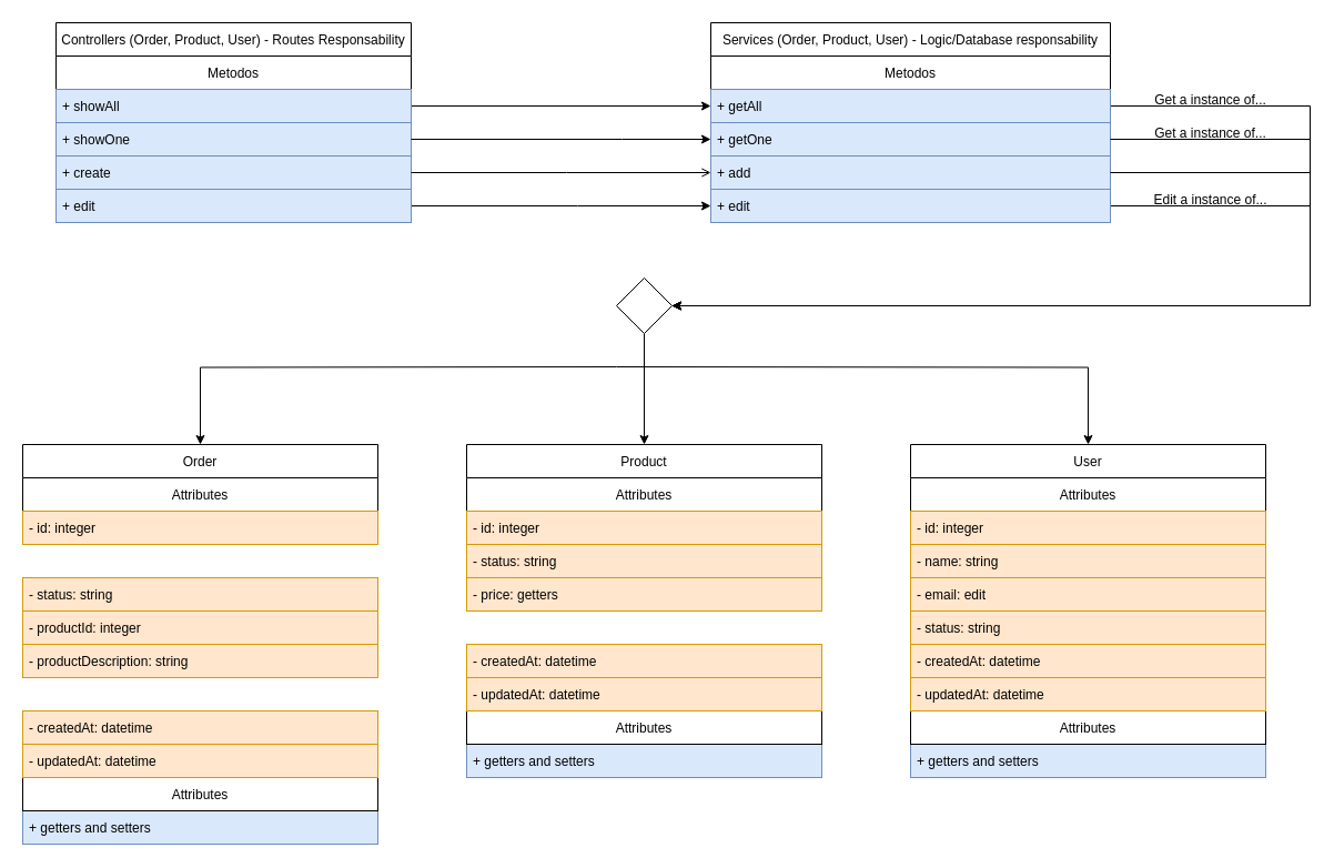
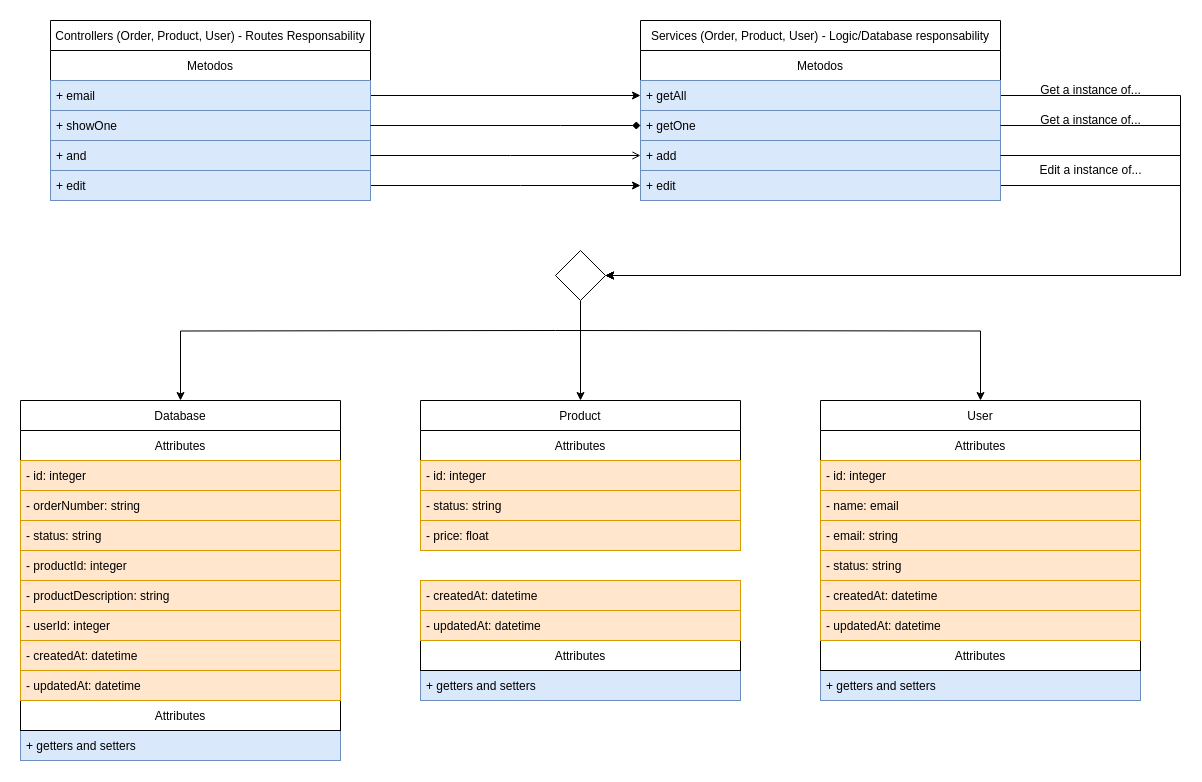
  <mxCell id="0" />
  <mxCell id="1" parent="0" />
  <mxCell id="2" style="edgeStyle=orthogonalEdgeStyle;rounded=0;orthogonalLoop=1;jettySize=auto;html=1;exitX=1;exitY=0.5;exitDx=0;exitDy=0;entryX=0;entryY=0.5;entryDx=0;entryDy=0;" edge="1" parent="1" source="3" target="11"><mxGeometry relative="1" as="geometry" /></mxCell>
  <mxCell id="3" value="Controllers (Order, Product, User) - Routes Responsability" style="swimlane;fontStyle=0;childLayout=stackLayout;horizontal=1;startSize=30;horizontalStack=0;resizeParent=1;resizeParentMax=0;resizeLast=0;collapsible=1;marginBottom=0;" vertex="1" parent="1"><mxGeometry x="50" y="20" width="320" height="150" as="geometry" /></mxCell>
  <mxCell id="4" value="Metodos" style="text;strokeColor=none;fillColor=none;align=center;verticalAlign=middle;spacingLeft=4;spacingRight=4;overflow=hidden;points=[[0,0.5],[1,0.5]];portConstraint=eastwest;rotatable=0;" vertex="1" parent="3"><mxGeometry y="30" width="320" height="30" as="geometry" /></mxCell>
- <mxCell id="5" value="+ showAll" style="text;strokeColor=#6c8ebf;fillColor=#dae8fc;align=left;verticalAlign=middle;spacingLeft=4;spacingRight=4;overflow=hidden;points=[[0,0.5],[1,0.5]];portConstraint=eastwest;rotatable=0;shadow=0;perimeterSpacing=3;" vertex="1" parent="3"><mxGeometry y="60" width="320" height="30" as="geometry" /></mxCell>
+ <mxCell id="5" value="+ email" style="text;strokeColor=#6c8ebf;fillColor=#dae8fc;align=left;verticalAlign=middle;spacingLeft=4;spacingRight=4;overflow=hidden;points=[[0,0.5],[1,0.5]];portConstraint=eastwest;rotatable=0;shadow=0;perimeterSpacing=3;" vertex="1" parent="3"><mxGeometry y="60" width="320" height="30" as="geometry" /></mxCell>
  <mxCell id="6" value="+ showOne" style="text;strokeColor=#6c8ebf;fillColor=#dae8fc;align=left;verticalAlign=middle;spacingLeft=4;spacingRight=4;overflow=hidden;points=[[0,0.5],[1,0.5]];portConstraint=eastwest;rotatable=0;" vertex="1" parent="3"><mxGeometry y="90" width="320" height="30" as="geometry" /></mxCell>
- <mxCell id="7" value="+ create" style="text;strokeColor=#6c8ebf;fillColor=#dae8fc;align=left;verticalAlign=middle;spacingLeft=4;spacingRight=4;overflow=hidden;points=[[0,0.5],[1,0.5]];portConstraint=eastwest;rotatable=0;" vertex="1" parent="3"><mxGeometry y="120" width="320" height="30" as="geometry" /></mxCell>
+ <mxCell id="7" value="+ and" style="text;strokeColor=#6c8ebf;fillColor=#dae8fc;align=left;verticalAlign=middle;spacingLeft=4;spacingRight=4;overflow=hidden;points=[[0,0.5],[1,0.5]];portConstraint=eastwest;rotatable=0;" vertex="1" parent="3"><mxGeometry y="120" width="320" height="30" as="geometry" /></mxCell>
  <mxCell id="8" style="edgeStyle=orthogonalEdgeStyle;rounded=0;orthogonalLoop=1;jettySize=auto;html=1;exitX=1;exitY=0.5;exitDx=0;exitDy=0;entryX=0;entryY=0.5;entryDx=0;entryDy=0;" edge="1" parent="1" source="9" target="17"><mxGeometry relative="1" as="geometry"><Array as="points"><mxPoint x="520" y="185" /><mxPoint x="520" y="185" /></Array></mxGeometry></mxCell>
  <mxCell id="9" value="+ edit" style="text;strokeColor=#6c8ebf;fillColor=#dae8fc;align=left;verticalAlign=middle;spacingLeft=4;spacingRight=4;overflow=hidden;points=[[0,0.5],[1,0.5]];portConstraint=eastwest;rotatable=0;" vertex="1" parent="1"><mxGeometry x="50" y="170" width="320" height="30" as="geometry" /></mxCell>
  <mxCell id="10" style="edgeStyle=orthogonalEdgeStyle;rounded=0;orthogonalLoop=1;jettySize=auto;html=1;exitX=1;exitY=0.5;exitDx=0;exitDy=0;entryX=1;entryY=0.5;entryDx=0;entryDy=0;" edge="1" parent="1" source="11" target="54"><mxGeometry relative="1" as="geometry"><Array as="points"><mxPoint x="1180" y="95" /><mxPoint x="1180" y="275" /></Array></mxGeometry></mxCell>
  <mxCell id="11" value="Services (Order, Product, User) - Logic/Database responsability" style="swimlane;fontStyle=0;childLayout=stackLayout;horizontal=1;startSize=30;horizontalStack=0;resizeParent=1;resizeParentMax=0;resizeLast=0;collapsible=1;marginBottom=0;" vertex="1" parent="1"><mxGeometry x="640" y="20" width="360" height="150" as="geometry" /></mxCell>
  <mxCell id="12" value="Metodos" style="text;strokeColor=none;fillColor=none;align=center;verticalAlign=middle;spacingLeft=4;spacingRight=4;overflow=hidden;points=[[0,0.5],[1,0.5]];portConstraint=eastwest;rotatable=0;" vertex="1" parent="11"><mxGeometry y="30" width="360" height="30" as="geometry" /></mxCell>
  <mxCell id="13" value="+ getAll" style="text;strokeColor=#6c8ebf;fillColor=#dae8fc;align=left;verticalAlign=middle;spacingLeft=4;spacingRight=4;overflow=hidden;points=[[0,0.5],[1,0.5]];portConstraint=eastwest;rotatable=0;shadow=0;perimeterSpacing=3;" vertex="1" parent="11"><mxGeometry y="60" width="360" height="30" as="geometry" /></mxCell>
  <mxCell id="14" value="+ getOne" style="text;strokeColor=#6c8ebf;fillColor=#dae8fc;align=left;verticalAlign=middle;spacingLeft=4;spacingRight=4;overflow=hidden;points=[[0,0.5],[1,0.5]];portConstraint=eastwest;rotatable=0;" vertex="1" parent="11"><mxGeometry y="90" width="360" height="30" as="geometry" /></mxCell>
  <mxCell id="15" value="+ add" style="text;strokeColor=#6c8ebf;fillColor=#dae8fc;align=left;verticalAlign=middle;spacingLeft=4;spacingRight=4;overflow=hidden;points=[[0,0.5],[1,0.5]];portConstraint=eastwest;rotatable=0;" vertex="1" parent="11"><mxGeometry y="120" width="360" height="30" as="geometry" /></mxCell>
  <mxCell id="16" style="edgeStyle=orthogonalEdgeStyle;rounded=0;orthogonalLoop=1;jettySize=auto;html=1;exitX=1;exitY=0.5;exitDx=0;exitDy=0;entryX=1;entryY=0.5;entryDx=0;entryDy=0;" edge="1" parent="1" source="17" target="54"><mxGeometry relative="1" as="geometry"><Array as="points"><mxPoint x="1180" y="185" /><mxPoint x="1180" y="275" /></Array></mxGeometry></mxCell>
  <mxCell id="17" value="+ edit" style="text;strokeColor=#6c8ebf;fillColor=#dae8fc;align=left;verticalAlign=middle;spacingLeft=4;spacingRight=4;overflow=hidden;points=[[0,0.5],[1,0.5]];portConstraint=eastwest;rotatable=0;" vertex="1" parent="1"><mxGeometry x="640" y="170" width="360" height="30" as="geometry" /></mxCell>
- <mxCell id="18" style="edgeStyle=orthogonalEdgeStyle;rounded=0;orthogonalLoop=1;jettySize=auto;html=1;exitX=1;exitY=0.5;exitDx=0;exitDy=0;entryX=0;entryY=0.5;entryDx=0;entryDy=0;" edge="1" parent="1" source="6" target="14"><mxGeometry relative="1" as="geometry"><Array as="points"><mxPoint x="560" y="125" /><mxPoint x="560" y="125" /></Array></mxGeometry></mxCell>
+ <mxCell id="18" style="edgeStyle=orthogonalEdgeStyle;rounded=0;orthogonalLoop=1;jettySize=auto;html=1;exitX=1;exitY=0.5;exitDx=0;exitDy=0;entryX=0;entryY=0.5;entryDx=0;entryDy=0;endArrow=diamond;" edge="1" parent="1" source="6" target="14"><mxGeometry relative="1" as="geometry"><Array as="points"><mxPoint x="560" y="125" /><mxPoint x="560" y="125" /></Array></mxGeometry></mxCell>
  <mxCell id="19" style="edgeStyle=orthogonalEdgeStyle;rounded=0;orthogonalLoop=1;jettySize=auto;html=1;exitX=1;exitY=0.5;exitDx=0;exitDy=0;entryX=0;entryY=0.5;entryDx=0;entryDy=0;endArrow=open;" edge="1" parent="1" source="7" target="15"><mxGeometry relative="1" as="geometry"><Array as="points"><mxPoint x="510" y="155" /><mxPoint x="510" y="155" /></Array></mxGeometry></mxCell>
- <mxCell id="20" value="Order" style="swimlane;fontStyle=0;childLayout=stackLayout;horizontal=1;startSize=30;horizontalStack=0;resizeParent=1;resizeParentMax=0;resizeLast=0;collapsible=1;marginBottom=0;" vertex="1" parent="1"><mxGeometry x="20" y="400" width="320" height="60" as="geometry" /></mxCell>
+ <mxCell id="20" value="Database" style="swimlane;fontStyle=0;childLayout=stackLayout;horizontal=1;startSize=30;horizontalStack=0;resizeParent=1;resizeParentMax=0;resizeLast=0;collapsible=1;marginBottom=0;" vertex="1" parent="1"><mxGeometry x="20" y="400" width="320" height="60" as="geometry" /></mxCell>
  <mxCell id="21" value="Attributes" style="text;strokeColor=none;fillColor=none;align=center;verticalAlign=middle;spacingLeft=4;spacingRight=4;overflow=hidden;points=[[0,0.5],[1,0.5]];portConstraint=eastwest;rotatable=0;" vertex="1" parent="20"><mxGeometry y="30" width="320" height="30" as="geometry" /></mxCell>
  <mxCell id="22" value="+ getters and setters" style="text;strokeColor=#6c8ebf;fillColor=#dae8fc;align=left;verticalAlign=middle;spacingLeft=4;spacingRight=4;overflow=hidden;points=[[0,0.5],[1,0.5]];portConstraint=eastwest;rotatable=0;shadow=0;perimeterSpacing=3;" vertex="1" parent="1"><mxGeometry x="20" y="730" width="320" height="30" as="geometry" /></mxCell>
  <mxCell id="23" value="- productId: integer" style="text;strokeColor=#d79b00;fillColor=#ffe6cc;align=left;verticalAlign=middle;spacingLeft=4;spacingRight=4;overflow=hidden;points=[[0,0.5],[1,0.5]];portConstraint=eastwest;rotatable=0;" vertex="1" parent="1"><mxGeometry x="20" y="550" width="320" height="30" as="geometry" /></mxCell>
  <mxCell id="24" value="- id: integer" style="text;strokeColor=#d79b00;fillColor=#ffe6cc;align=left;verticalAlign=middle;spacingLeft=4;spacingRight=4;overflow=hidden;points=[[0,0.5],[1,0.5]];portConstraint=eastwest;rotatable=0;shadow=0;perimeterSpacing=3;" vertex="1" parent="1"><mxGeometry x="20" y="460" width="320" height="30" as="geometry" /></mxCell>
  <mxCell id="25" value="- status: string" style="text;strokeColor=#d79b00;fillColor=#ffe6cc;align=left;verticalAlign=middle;spacingLeft=4;spacingRight=4;overflow=hidden;points=[[0,0.5],[1,0.5]];portConstraint=eastwest;rotatable=0;" vertex="1" parent="1"><mxGeometry x="20" y="520" width="320" height="30" as="geometry" /></mxCell>
+ <mxCell id="26" value="- orderNumber: string" style="text;strokeColor=#d79b00;fillColor=#ffe6cc;align=left;verticalAlign=middle;spacingLeft=4;spacingRight=4;overflow=hidden;points=[[0,0.5],[1,0.5]];portConstraint=eastwest;rotatable=0;" vertex="1" parent="1"><mxGeometry x="20" y="490" width="320" height="30" as="geometry" /></mxCell>
  <mxCell id="27" value="Attributes" style="text;align=center;verticalAlign=middle;spacingLeft=4;spacingRight=4;overflow=hidden;points=[[0,0.5],[1,0.5]];portConstraint=eastwest;rotatable=0;perimeterSpacing=2;strokeColor=default;" vertex="1" parent="1"><mxGeometry x="20" y="700" width="320" height="30" as="geometry" /></mxCell>
  <mxCell id="28" value="- updatedAt: datetime" style="text;strokeColor=#d79b00;fillColor=#ffe6cc;align=left;verticalAlign=middle;spacingLeft=4;spacingRight=4;overflow=hidden;points=[[0,0.5],[1,0.5]];portConstraint=eastwest;rotatable=0;" vertex="1" parent="1"><mxGeometry x="20" y="670" width="320" height="30" as="geometry" /></mxCell>
  <mxCell id="29" value="- productDescription: string" style="text;strokeColor=#d79b00;fillColor=#ffe6cc;align=left;verticalAlign=middle;spacingLeft=4;spacingRight=4;overflow=hidden;points=[[0,0.5],[1,0.5]];portConstraint=eastwest;rotatable=0;shadow=0;perimeterSpacing=3;" vertex="1" parent="1"><mxGeometry x="20" y="580" width="320" height="30" as="geometry" /></mxCell>
  <mxCell id="30" value="- createdAt: datetime" style="text;strokeColor=#d79b00;fillColor=#ffe6cc;align=left;verticalAlign=middle;spacingLeft=4;spacingRight=4;overflow=hidden;points=[[0,0.5],[1,0.5]];portConstraint=eastwest;rotatable=0;" vertex="1" parent="1"><mxGeometry x="20" y="640" width="320" height="30" as="geometry" /></mxCell>
+ <mxCell id="31" value="- userId: integer" style="text;strokeColor=#d79b00;fillColor=#ffe6cc;align=left;verticalAlign=middle;spacingLeft=4;spacingRight=4;overflow=hidden;points=[[0,0.5],[1,0.5]];portConstraint=eastwest;rotatable=0;" vertex="1" parent="1"><mxGeometry x="20" y="610" width="320" height="30" as="geometry" /></mxCell>
  <mxCell id="32" value="Product" style="swimlane;fontStyle=0;childLayout=stackLayout;horizontal=1;startSize=30;horizontalStack=0;resizeParent=1;resizeParentMax=0;resizeLast=0;collapsible=1;marginBottom=0;" vertex="1" parent="1"><mxGeometry x="420" y="400" width="320" height="60" as="geometry" /></mxCell>
  <mxCell id="33" value="Attributes" style="text;strokeColor=none;fillColor=none;align=center;verticalAlign=middle;spacingLeft=4;spacingRight=4;overflow=hidden;points=[[0,0.5],[1,0.5]];portConstraint=eastwest;rotatable=0;" vertex="1" parent="32"><mxGeometry y="30" width="320" height="30" as="geometry" /></mxCell>
  <mxCell id="34" value="+ getters and setters" style="text;strokeColor=#6c8ebf;fillColor=#dae8fc;align=left;verticalAlign=middle;spacingLeft=4;spacingRight=4;overflow=hidden;points=[[0,0.5],[1,0.5]];portConstraint=eastwest;rotatable=0;shadow=0;perimeterSpacing=3;" vertex="1" parent="1"><mxGeometry x="420" y="670" width="320" height="30" as="geometry" /></mxCell>
  <mxCell id="35" value="- id: integer" style="text;strokeColor=#d79b00;fillColor=#ffe6cc;align=left;verticalAlign=middle;spacingLeft=4;spacingRight=4;overflow=hidden;points=[[0,0.5],[1,0.5]];portConstraint=eastwest;rotatable=0;shadow=0;perimeterSpacing=3;" vertex="1" parent="1"><mxGeometry x="420" y="460" width="320" height="30" as="geometry" /></mxCell>
  <mxCell id="36" value="- status: string" style="text;strokeColor=#d79b00;fillColor=#ffe6cc;align=left;verticalAlign=middle;spacingLeft=4;spacingRight=4;overflow=hidden;points=[[0,0.5],[1,0.5]];portConstraint=eastwest;rotatable=0;" vertex="1" parent="1"><mxGeometry x="420" y="490" width="320" height="30" as="geometry" /></mxCell>
  <mxCell id="37" value="Attributes" style="text;align=center;verticalAlign=middle;spacingLeft=4;spacingRight=4;overflow=hidden;points=[[0,0.5],[1,0.5]];portConstraint=eastwest;rotatable=0;perimeterSpacing=2;strokeColor=default;" vertex="1" parent="1"><mxGeometry x="420" y="640" width="320" height="30" as="geometry" /></mxCell>
  <mxCell id="38" value="- updatedAt: datetime" style="text;strokeColor=#d79b00;fillColor=#ffe6cc;align=left;verticalAlign=middle;spacingLeft=4;spacingRight=4;overflow=hidden;points=[[0,0.5],[1,0.5]];portConstraint=eastwest;rotatable=0;" vertex="1" parent="1"><mxGeometry x="420" y="610" width="320" height="30" as="geometry" /></mxCell>
  <mxCell id="39" value="- createdAt: datetime" style="text;strokeColor=#d79b00;fillColor=#ffe6cc;align=left;verticalAlign=middle;spacingLeft=4;spacingRight=4;overflow=hidden;points=[[0,0.5],[1,0.5]];portConstraint=eastwest;rotatable=0;" vertex="1" parent="1"><mxGeometry x="420" y="580" width="320" height="30" as="geometry" /></mxCell>
- <mxCell id="40" value="- price: getters" style="text;strokeColor=#d79b00;fillColor=#ffe6cc;align=left;verticalAlign=middle;spacingLeft=4;spacingRight=4;overflow=hidden;points=[[0,0.5],[1,0.5]];portConstraint=eastwest;rotatable=0;" vertex="1" parent="1"><mxGeometry x="420" y="520" width="320" height="30" as="geometry" /></mxCell>
+ <mxCell id="40" value="- price: float" style="text;strokeColor=#d79b00;fillColor=#ffe6cc;align=left;verticalAlign=middle;spacingLeft=4;spacingRight=4;overflow=hidden;points=[[0,0.5],[1,0.5]];portConstraint=eastwest;rotatable=0;" vertex="1" parent="1"><mxGeometry x="420" y="520" width="320" height="30" as="geometry" /></mxCell>
  <mxCell id="41" value="User" style="swimlane;fontStyle=0;childLayout=stackLayout;horizontal=1;startSize=30;horizontalStack=0;resizeParent=1;resizeParentMax=0;resizeLast=0;collapsible=1;marginBottom=0;" vertex="1" parent="1"><mxGeometry x="820" y="400" width="320" height="60" as="geometry" /></mxCell>
  <mxCell id="42" value="Attributes" style="text;strokeColor=none;fillColor=none;align=center;verticalAlign=middle;spacingLeft=4;spacingRight=4;overflow=hidden;points=[[0,0.5],[1,0.5]];portConstraint=eastwest;rotatable=0;" vertex="1" parent="41"><mxGeometry y="30" width="320" height="30" as="geometry" /></mxCell>
  <mxCell id="43" value="+ getters and setters" style="text;strokeColor=#6c8ebf;fillColor=#dae8fc;align=left;verticalAlign=middle;spacingLeft=4;spacingRight=4;overflow=hidden;points=[[0,0.5],[1,0.5]];portConstraint=eastwest;rotatable=0;shadow=0;perimeterSpacing=3;" vertex="1" parent="1"><mxGeometry x="820" y="670" width="320" height="30" as="geometry" /></mxCell>
  <mxCell id="44" value="- status: string" style="text;strokeColor=#d79b00;fillColor=#ffe6cc;align=left;verticalAlign=middle;spacingLeft=4;spacingRight=4;overflow=hidden;points=[[0,0.5],[1,0.5]];portConstraint=eastwest;rotatable=0;" vertex="1" parent="1"><mxGeometry x="820" y="550" width="320" height="30" as="geometry" /></mxCell>
  <mxCell id="45" value="- id: integer" style="text;strokeColor=#d79b00;fillColor=#ffe6cc;align=left;verticalAlign=middle;spacingLeft=4;spacingRight=4;overflow=hidden;points=[[0,0.5],[1,0.5]];portConstraint=eastwest;rotatable=0;shadow=0;perimeterSpacing=3;" vertex="1" parent="1"><mxGeometry x="820" y="460" width="320" height="30" as="geometry" /></mxCell>
- <mxCell id="46" value="- name: string" style="text;strokeColor=#d79b00;fillColor=#ffe6cc;align=left;verticalAlign=middle;spacingLeft=4;spacingRight=4;overflow=hidden;points=[[0,0.5],[1,0.5]];portConstraint=eastwest;rotatable=0;" vertex="1" parent="1"><mxGeometry x="820" y="490" width="320" height="30" as="geometry" /></mxCell>
+ <mxCell id="46" value="- name: email" style="text;strokeColor=#d79b00;fillColor=#ffe6cc;align=left;verticalAlign=middle;spacingLeft=4;spacingRight=4;overflow=hidden;points=[[0,0.5],[1,0.5]];portConstraint=eastwest;rotatable=0;" vertex="1" parent="1"><mxGeometry x="820" y="490" width="320" height="30" as="geometry" /></mxCell>
  <mxCell id="47" value="Attributes" style="text;align=center;verticalAlign=middle;spacingLeft=4;spacingRight=4;overflow=hidden;points=[[0,0.5],[1,0.5]];portConstraint=eastwest;rotatable=0;perimeterSpacing=2;strokeColor=default;" vertex="1" parent="1"><mxGeometry x="820" y="640" width="320" height="30" as="geometry" /></mxCell>
  <mxCell id="48" value="- updatedAt: datetime" style="text;strokeColor=#d79b00;fillColor=#ffe6cc;align=left;verticalAlign=middle;spacingLeft=4;spacingRight=4;overflow=hidden;points=[[0,0.5],[1,0.5]];portConstraint=eastwest;rotatable=0;" vertex="1" parent="1"><mxGeometry x="820" y="610" width="320" height="30" as="geometry" /></mxCell>
  <mxCell id="49" value="- createdAt: datetime" style="text;strokeColor=#d79b00;fillColor=#ffe6cc;align=left;verticalAlign=middle;spacingLeft=4;spacingRight=4;overflow=hidden;points=[[0,0.5],[1,0.5]];portConstraint=eastwest;rotatable=0;" vertex="1" parent="1"><mxGeometry x="820" y="580" width="320" height="30" as="geometry" /></mxCell>
- <mxCell id="50" value="- email: edit" style="text;strokeColor=#d79b00;fillColor=#ffe6cc;align=left;verticalAlign=middle;spacingLeft=4;spacingRight=4;overflow=hidden;points=[[0,0.5],[1,0.5]];portConstraint=eastwest;rotatable=0;" vertex="1" parent="1"><mxGeometry x="820" y="520" width="320" height="30" as="geometry" /></mxCell>
+ <mxCell id="50" value="- email: string" style="text;strokeColor=#d79b00;fillColor=#ffe6cc;align=left;verticalAlign=middle;spacingLeft=4;spacingRight=4;overflow=hidden;points=[[0,0.5],[1,0.5]];portConstraint=eastwest;rotatable=0;" vertex="1" parent="1"><mxGeometry x="820" y="520" width="320" height="30" as="geometry" /></mxCell>
  <mxCell id="51" style="edgeStyle=orthogonalEdgeStyle;rounded=0;orthogonalLoop=1;jettySize=auto;html=1;exitX=0.5;exitY=1;exitDx=0;exitDy=0;" edge="1" parent="1" target="20"><mxGeometry relative="1" as="geometry"><mxPoint x="555" y="330" as="sourcePoint" /></mxGeometry></mxCell>
  <mxCell id="52" style="edgeStyle=orthogonalEdgeStyle;rounded=0;orthogonalLoop=1;jettySize=auto;html=1;entryX=0.5;entryY=0;entryDx=0;entryDy=0;exitX=0.5;exitY=1;exitDx=0;exitDy=0;" edge="1" parent="1" source="54" target="32"><mxGeometry relative="1" as="geometry"><mxPoint x="580" y="330" as="sourcePoint" /></mxGeometry></mxCell>
  <mxCell id="53" style="edgeStyle=orthogonalEdgeStyle;rounded=0;orthogonalLoop=1;jettySize=auto;html=1;exitX=0.5;exitY=1;exitDx=0;exitDy=0;" edge="1" parent="1" target="41"><mxGeometry relative="1" as="geometry"><mxPoint x="555" y="330" as="sourcePoint" /></mxGeometry></mxCell>
  <mxCell id="54" value="" style="rhombus;whiteSpace=wrap;html=1;shadow=0;strokeColor=default;" vertex="1" parent="1"><mxGeometry x="555" y="250" width="50" height="50" as="geometry" /></mxCell>
  <mxCell id="55" style="edgeStyle=orthogonalEdgeStyle;rounded=0;orthogonalLoop=1;jettySize=auto;html=1;exitX=1;exitY=0.5;exitDx=0;exitDy=0;entryX=1;entryY=0.5;entryDx=0;entryDy=0;" edge="1" parent="1" source="14" target="54"><mxGeometry relative="1" as="geometry"><Array as="points"><mxPoint x="1180" y="125" /><mxPoint x="1180" y="275" /></Array></mxGeometry></mxCell>
  <mxCell id="56" style="edgeStyle=orthogonalEdgeStyle;rounded=0;orthogonalLoop=1;jettySize=auto;html=1;exitX=1;exitY=0.5;exitDx=0;exitDy=0;entryX=1;entryY=0.5;entryDx=0;entryDy=0;" edge="1" parent="1" source="15" target="54"><mxGeometry relative="1" as="geometry"><Array as="points"><mxPoint x="1180" y="155" /><mxPoint x="1180" y="275" /></Array></mxGeometry></mxCell>
  <mxCell id="57" value="Get a instance of..." style="text;html=1;align=center;verticalAlign=middle;resizable=0;points=[];autosize=1;strokeColor=none;fillColor=none;" vertex="1" parent="1"><mxGeometry x="1030" width="120" height="20" as="geometry" y="80" /></mxCell>
  <mxCell id="58" value="Get a instance of..." style="text;html=1;align=center;verticalAlign=middle;resizable=0;points=[];autosize=1;strokeColor=none;fillColor=none;" vertex="1" parent="1"><mxGeometry x="1030" y="110" width="120" height="20" as="geometry" /></mxCell>
- <mxCell id="59" value="Edit a instance of..." style="text;html=1;align=center;verticalAlign=middle;resizable=0;points=[];autosize=1;strokeColor=none;fillColor=none;" vertex="1" parent="1"><mxGeometry x="1030" y="170" width="120" height="20" as="geometry" /></mxCell>
+ <mxCell id="59" value="Edit a instance of..." style="text;html=1;align=center;verticalAlign=middle;resizable=0;points=[];autosize=1;strokeColor=none;fillColor=none;" vertex="1" parent="1"><mxGeometry x="1030" y="160" width="120" height="20" as="geometry" /></mxCell>
